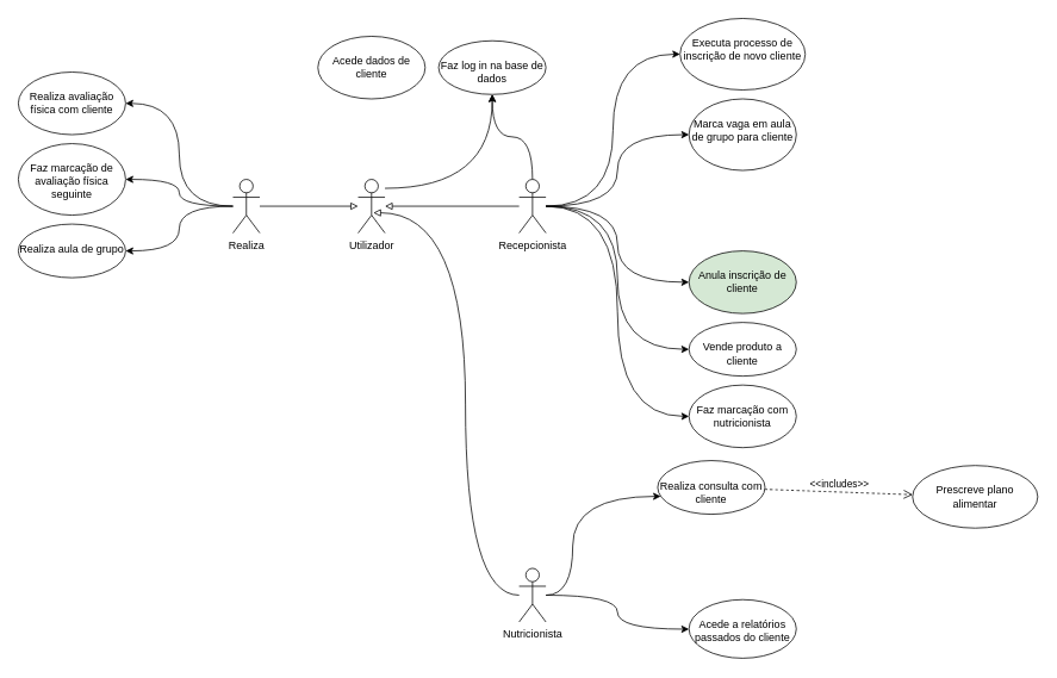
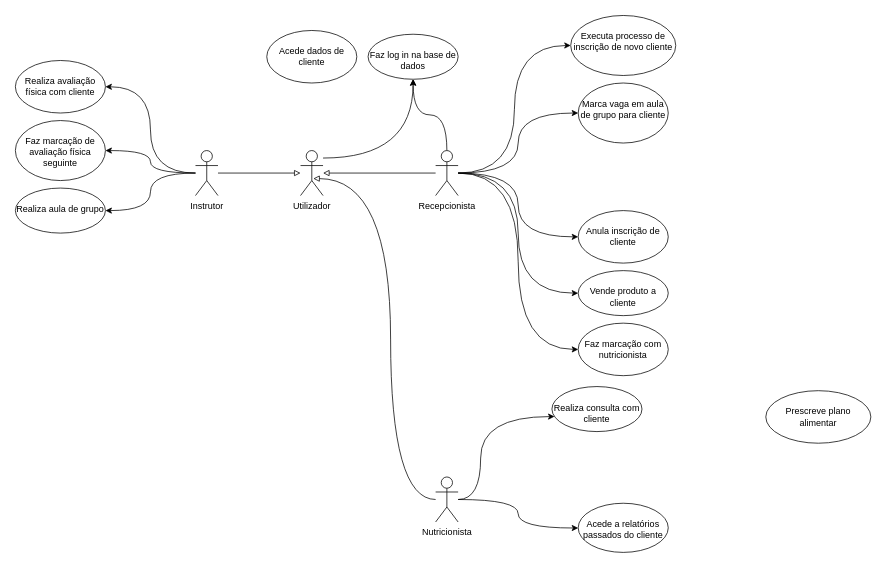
  <mxCell id="0" />
  <mxCell id="1" parent="0" />
  <mxCell id="2" value="" style="edgeStyle=orthogonalEdgeStyle;rounded=0;orthogonalLoop=1;jettySize=auto;html=1;entryX=0;entryY=0.5;entryDx=0;entryDy=0;curved=1;" parent="1" source="9" target="10" edge="1"><mxGeometry relative="1" as="geometry"><mxPoint x="595" y="210" as="sourcePoint" /></mxGeometry></mxCell>
  <mxCell id="3" value="" style="edgeStyle=orthogonalEdgeStyle;rounded=0;orthogonalLoop=1;jettySize=auto;html=1;curved=1;entryX=0;entryY=0.5;entryDx=0;entryDy=0;" parent="1" source="9" target="11" edge="1"><mxGeometry relative="1" as="geometry" /></mxCell>
  <mxCell id="4" value="" style="edgeStyle=orthogonalEdgeStyle;rounded=0;orthogonalLoop=1;jettySize=auto;html=1;strokeColor=default;curved=1;entryX=0;entryY=0.5;entryDx=0;entryDy=0;" parent="1" source="9" target="24" edge="1"><mxGeometry relative="1" as="geometry" /></mxCell>
  <mxCell id="5" value="" style="edgeStyle=orthogonalEdgeStyle;rounded=0;orthogonalLoop=1;jettySize=auto;html=1;strokeColor=default;curved=1;entryX=0;entryY=0.5;entryDx=0;entryDy=0;" parent="1" source="9" target="26" edge="1"><mxGeometry relative="1" as="geometry" /></mxCell>
  <mxCell id="6" value="" style="edgeStyle=orthogonalEdgeStyle;rounded=0;orthogonalLoop=1;jettySize=auto;html=1;strokeColor=default;curved=1;entryX=0;entryY=0.5;entryDx=0;entryDy=0;" parent="1" source="9" target="27" edge="1"><mxGeometry relative="1" as="geometry" /></mxCell>
  <mxCell id="7" style="rounded=0;orthogonalLoop=1;jettySize=auto;html=1;strokeColor=default;endArrow=block;endFill=0;elbow=vertical;" parent="1" source="9" target="29" edge="1"><mxGeometry relative="1" as="geometry" /></mxCell>
  <mxCell id="8" value="" style="edgeStyle=orthogonalEdgeStyle;curved=1;rounded=0;orthogonalLoop=1;jettySize=auto;html=1;" edge="1" parent="1" source="9" target="34"><mxGeometry relative="1" as="geometry" /></mxCell>
  <mxCell id="9" value="Recepcionista" style="shape=umlActor;verticalLabelPosition=bottom;verticalAlign=top;html=1;" parent="1" vertex="1"><mxGeometry x="580" y="200" width="30" height="60" as="geometry" /></mxCell>
  <mxCell id="10" value="&lt;br&gt;Executa processo de inscrição de novo cliente" style="ellipse;whiteSpace=wrap;html=1;verticalAlign=top;" parent="1" vertex="1"><mxGeometry x="760" width="140" height="80" as="geometry" y="20" /></mxCell>
  <mxCell id="11" value="&lt;br&gt;Faz marcação com nutricionista" style="ellipse;whiteSpace=wrap;html=1;verticalAlign=top;" parent="1" vertex="1"><mxGeometry x="770" y="430" width="120" height="70" as="geometry" /></mxCell>
  <mxCell id="12" value="" style="edgeStyle=orthogonalEdgeStyle;rounded=0;orthogonalLoop=1;jettySize=auto;html=1;curved=1;entryX=1;entryY=0.5;entryDx=0;entryDy=0;" parent="1" source="16" target="17" edge="1"><mxGeometry relative="1" as="geometry" /></mxCell>
  <mxCell id="13" value="" style="edgeStyle=orthogonalEdgeStyle;rounded=0;orthogonalLoop=1;jettySize=auto;html=1;entryX=1;entryY=0.5;entryDx=0;entryDy=0;curved=1;" parent="1" source="16" target="18" edge="1"><mxGeometry relative="1" as="geometry" /></mxCell>
  <mxCell id="14" value="" style="edgeStyle=orthogonalEdgeStyle;rounded=0;orthogonalLoop=1;jettySize=auto;html=1;strokeColor=default;curved=1;" parent="1" source="16" target="25" edge="1"><mxGeometry relative="1" as="geometry" /></mxCell>
  <mxCell id="15" style="edgeStyle=none;rounded=0;orthogonalLoop=1;jettySize=auto;html=1;endArrow=block;endFill=0;strokeColor=default;elbow=vertical;" parent="1" source="16" target="29" edge="1"><mxGeometry relative="1" as="geometry" /></mxCell>
- <mxCell id="16" value="Realiza" style="shape=umlActor;verticalLabelPosition=bottom;verticalAlign=top;html=1;" parent="1" vertex="1"><mxGeometry x="260" y="200" width="30" height="60" as="geometry" /></mxCell>
+ <mxCell id="16" value="Instrutor" style="shape=umlActor;verticalLabelPosition=bottom;verticalAlign=top;html=1;" parent="1" vertex="1"><mxGeometry x="260" y="200" width="30" height="60" as="geometry" /></mxCell>
  <mxCell id="17" value="&lt;br&gt;Realiza avaliação física com cliente" style="ellipse;whiteSpace=wrap;html=1;verticalAlign=top;" parent="1" vertex="1"><mxGeometry x="20" y="80" width="120" height="70" as="geometry" /></mxCell>
  <mxCell id="18" value="&lt;br&gt;Faz marcação de avaliação física seguinte" style="ellipse;whiteSpace=wrap;html=1;verticalAlign=top;" parent="1" vertex="1"><mxGeometry x="20" y="160" width="120" height="80" as="geometry" /></mxCell>
  <mxCell id="19" value="" style="edgeStyle=orthogonalEdgeStyle;rounded=0;orthogonalLoop=1;jettySize=auto;html=1;curved=1;" parent="1" source="22" target="23" edge="1"><mxGeometry relative="1" as="geometry"><Array as="points"><mxPoint x="640" y="665.5" /><mxPoint x="640" y="554.5" /></Array></mxGeometry></mxCell>
  <mxCell id="20" value="" style="edgeStyle=orthogonalEdgeStyle;curved=1;rounded=0;orthogonalLoop=1;jettySize=auto;html=1;endArrow=classic;endFill=1;strokeColor=default;" parent="1" source="22" target="33" edge="1"><mxGeometry relative="1" as="geometry"><Array as="points"><mxPoint x="690" y="665" /><mxPoint x="690" y="703" /></Array></mxGeometry></mxCell>
  <mxCell id="21" style="edgeStyle=orthogonalEdgeStyle;rounded=0;orthogonalLoop=1;jettySize=auto;html=1;entryX=0.567;entryY=0.623;entryDx=0;entryDy=0;entryPerimeter=0;endArrow=block;endFill=0;strokeColor=default;elbow=vertical;curved=1;" parent="1" source="22" target="29" edge="1"><mxGeometry relative="1" as="geometry"><Array as="points"><mxPoint x="520" y="665" /><mxPoint x="520" y="237" /></Array></mxGeometry></mxCell>
  <mxCell id="22" value="Nutricionista" style="shape=umlActor;verticalLabelPosition=bottom;verticalAlign=top;html=1;" parent="1" vertex="1"><mxGeometry x="580" y="635" width="30" height="60" as="geometry" /></mxCell>
  <mxCell id="23" value="&lt;br&gt;Realiza consulta com cliente" style="ellipse;whiteSpace=wrap;html=1;verticalAlign=top;" parent="1" vertex="1"><mxGeometry x="735" y="514.5" width="120" height="60" as="geometry" /></mxCell>
  <mxCell id="24" value="&lt;br&gt;Marca vaga em aula de grupo para cliente" style="ellipse;whiteSpace=wrap;html=1;verticalAlign=top;" parent="1" vertex="1"><mxGeometry x="770" y="110" width="120" height="80" as="geometry" /></mxCell>
  <mxCell id="25" value="&lt;br&gt;Realiza aula de grupo" style="ellipse;whiteSpace=wrap;html=1;verticalAlign=top;" parent="1" vertex="1"><mxGeometry x="20" y="250" width="120" height="60" as="geometry" /></mxCell>
- <mxCell id="26" value="&lt;br&gt;Anula inscrição de cliente" style="ellipse;whiteSpace=wrap;html=1;verticalAlign=top;fillColor=#d5e8d4;" parent="1" vertex="1"><mxGeometry x="770" y="280" width="120" height="70" as="geometry" /></mxCell>
+ <mxCell id="26" value="&lt;br&gt;Anula inscrição de cliente" style="ellipse;whiteSpace=wrap;html=1;verticalAlign=top;" parent="1" vertex="1"><mxGeometry x="770" y="280" width="120" height="70" as="geometry" /></mxCell>
  <mxCell id="27" value="&lt;br&gt;Vende produto a cliente" style="ellipse;whiteSpace=wrap;html=1;verticalAlign=top;" parent="1" vertex="1"><mxGeometry x="770" y="360" width="120" height="60" as="geometry" /></mxCell>
  <mxCell id="28" value="" style="edgeStyle=orthogonalEdgeStyle;curved=1;rounded=0;orthogonalLoop=1;jettySize=auto;html=1;endArrow=classic;endFill=1;strokeColor=default;elbow=vertical;" parent="1" source="29" target="34" edge="1"><mxGeometry relative="1" as="geometry"><Array as="points"><mxPoint x="550" y="210" /></Array></mxGeometry></mxCell>
  <mxCell id="29" value="Utilizador" style="shape=umlActor;verticalLabelPosition=bottom;verticalAlign=top;html=1;" parent="1" vertex="1"><mxGeometry x="400" y="200" width="30" height="60" as="geometry" /></mxCell>
  <mxCell id="30" value="&lt;br&gt;Acede dados de cliente" style="ellipse;whiteSpace=wrap;html=1;verticalAlign=top;" parent="1" vertex="1"><mxGeometry x="355" y="40" width="120" height="70" as="geometry" /></mxCell>
- <mxCell id="31" value="&amp;lt;&amp;lt;includes&amp;gt;&amp;gt;" style="html=1;verticalAlign=bottom;endArrow=open;dashed=1;endSize=8;rounded=0;strokeColor=default;curved=1;" parent="1" source="23" target="32" edge="1"><mxGeometry relative="1" as="geometry"><mxPoint x="890" y="554" as="sourcePoint" /><mxPoint x="990" y="554.5" as="targetPoint" /></mxGeometry></mxCell>
  <mxCell id="32" value="Prescreve plano alimentar" style="ellipse;whiteSpace=wrap;html=1;" parent="1" vertex="1"><mxGeometry x="1020" y="520" width="140" height="70" as="geometry" /></mxCell>
  <mxCell id="33" value="&lt;br&gt;Acede a relatórios passados do cliente" style="ellipse;whiteSpace=wrap;html=1;verticalAlign=top;" parent="1" vertex="1"><mxGeometry x="770" y="670" width="120" height="65.5" as="geometry" /></mxCell>
  <mxCell id="34" value="&lt;br&gt;Faz log in na base de dados" style="ellipse;whiteSpace=wrap;html=1;verticalAlign=top;" parent="1" vertex="1"><mxGeometry x="490" y="45" width="120" height="60" as="geometry" /></mxCell>
